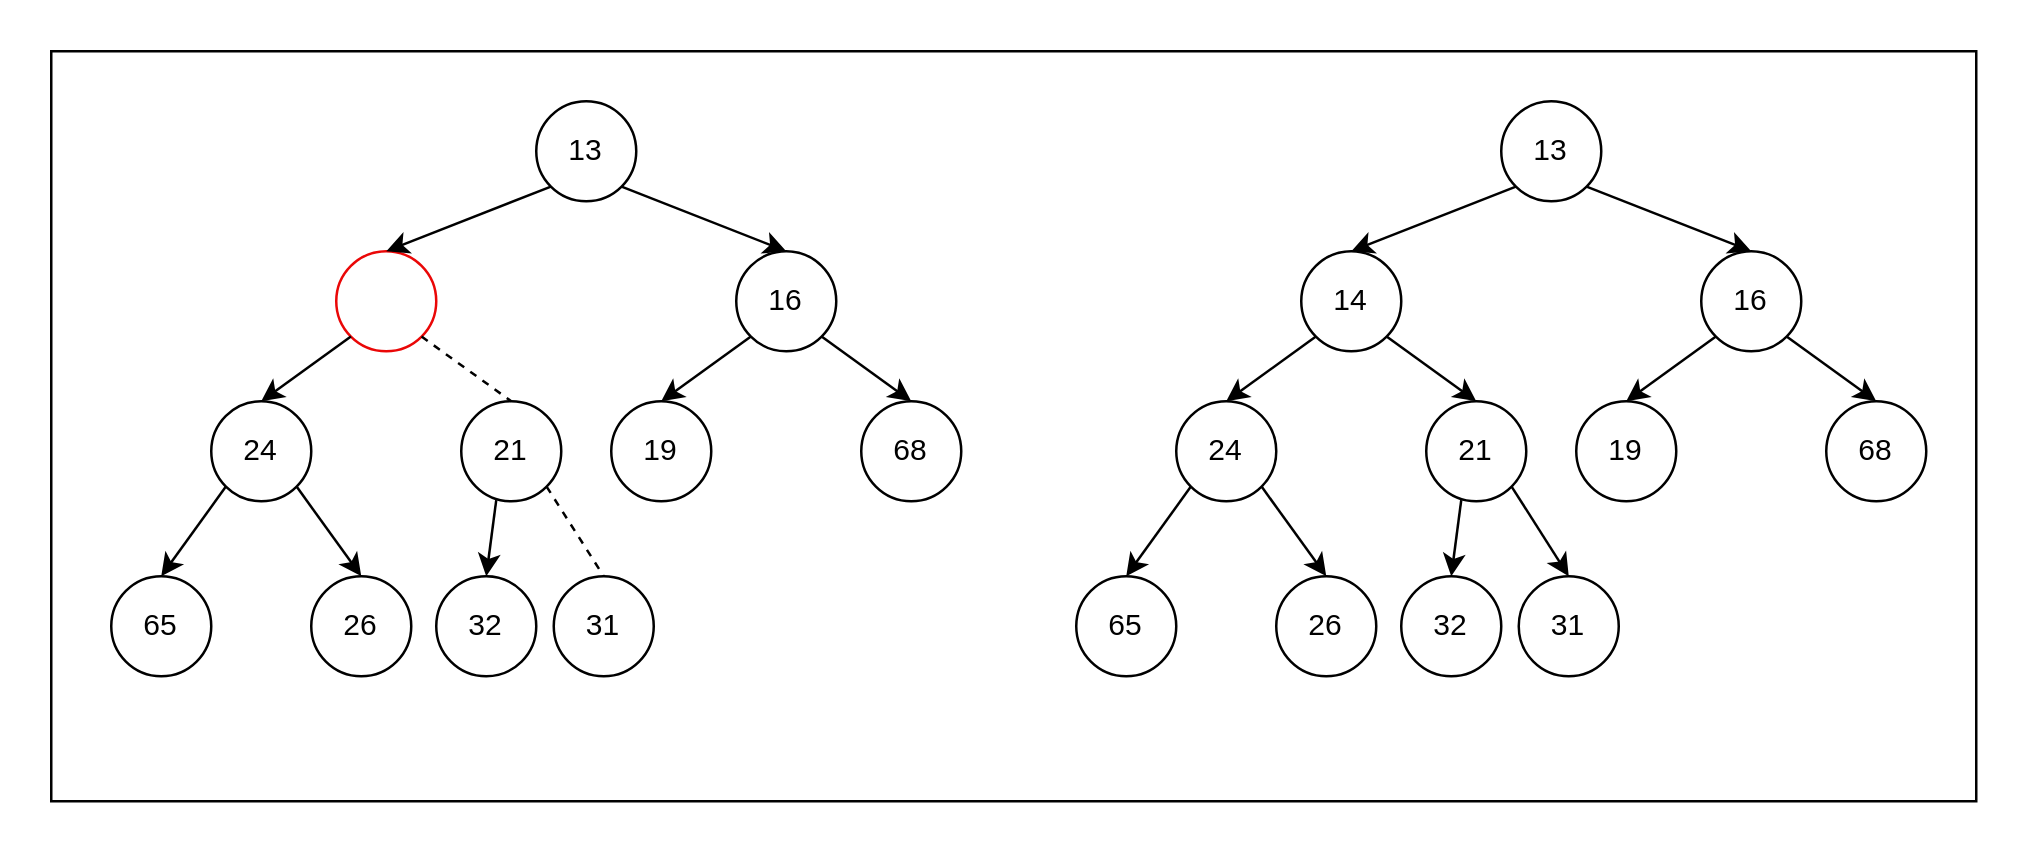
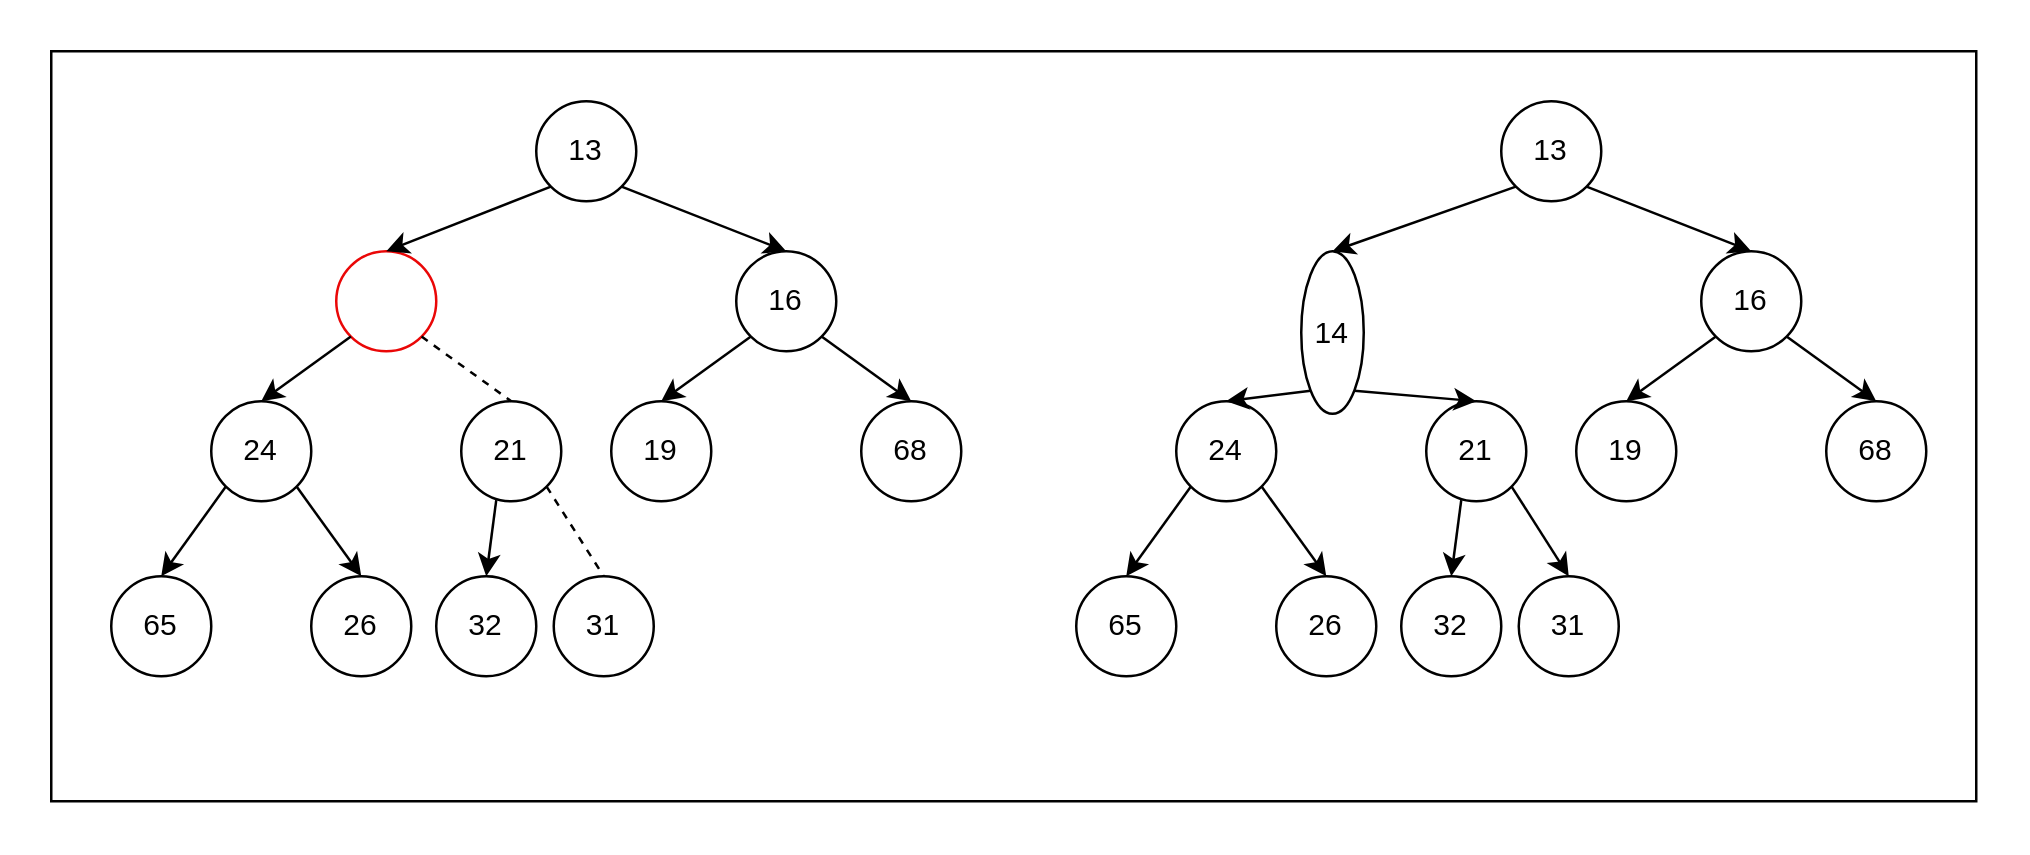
  <mxCell id="0" />
  <mxCell id="1" parent="0" />
  <mxCell id="2" value="" style="rounded=0;whiteSpace=wrap;html=1;strokeColor=#000000;fontColor=#000000;" vertex="1" parent="1"><mxGeometry x="20" y="20" width="770" height="300" as="geometry" /></mxCell>
  <mxCell id="3" value="13" style="ellipse;whiteSpace=wrap;html=1;aspect=fixed;" vertex="1" parent="1"><mxGeometry x="214" y="40" width="40" height="40" as="geometry" /></mxCell>
  <mxCell id="4" value="" style="ellipse;whiteSpace=wrap;html=1;aspect=fixed;strokeColor=#EA0707;" vertex="1" parent="1"><mxGeometry x="134" y="100" width="40" height="40" as="geometry" /></mxCell>
  <mxCell id="5" value="16" style="ellipse;whiteSpace=wrap;html=1;aspect=fixed;" vertex="1" parent="1"><mxGeometry x="294" y="100" width="40" height="40" as="geometry" /></mxCell>
  <mxCell id="6" value="24" style="ellipse;whiteSpace=wrap;html=1;aspect=fixed;" vertex="1" parent="1"><mxGeometry x="84" y="160" width="40" height="40" as="geometry" /></mxCell>
  <mxCell id="7" value="68" style="ellipse;whiteSpace=wrap;html=1;aspect=fixed;" vertex="1" parent="1"><mxGeometry x="344" y="160" width="40" height="40" as="geometry" /></mxCell>
  <mxCell id="8" value="19" style="ellipse;whiteSpace=wrap;html=1;aspect=fixed;" vertex="1" parent="1"><mxGeometry x="244" y="160" width="40" height="40" as="geometry" /></mxCell>
  <mxCell id="9" value="21" style="ellipse;whiteSpace=wrap;html=1;aspect=fixed;strokeColor=#000000;" vertex="1" parent="1"><mxGeometry x="184" y="160" width="40" height="40" as="geometry" /></mxCell>
  <mxCell id="10" value="65" style="ellipse;whiteSpace=wrap;html=1;aspect=fixed;" vertex="1" parent="1"><mxGeometry x="44" y="230" width="40" height="40" as="geometry" /></mxCell>
  <mxCell id="11" value="32" style="ellipse;whiteSpace=wrap;html=1;aspect=fixed;" vertex="1" parent="1"><mxGeometry x="174" y="230" width="40" height="40" as="geometry" /></mxCell>
  <mxCell id="12" value="26" style="ellipse;whiteSpace=wrap;html=1;aspect=fixed;" vertex="1" parent="1"><mxGeometry x="124" y="230" width="40" height="40" as="geometry" /></mxCell>
  <mxCell id="13" value="" style="endArrow=classic;html=1;rounded=0;entryX=0.5;entryY=0;entryDx=0;entryDy=0;exitX=0;exitY=1;exitDx=0;exitDy=0;" edge="1" parent="1" source="3" target="4"><mxGeometry width="50" height="50" relative="1" as="geometry"><mxPoint x="214" y="100" as="sourcePoint" /><mxPoint x="324" y="190" as="targetPoint" /></mxGeometry></mxCell>
  <mxCell id="14" value="" style="endArrow=classic;html=1;rounded=0;entryX=0.5;entryY=0;entryDx=0;entryDy=0;exitX=1;exitY=1;exitDx=0;exitDy=0;" edge="1" parent="1" source="3" target="5"><mxGeometry width="50" height="50" relative="1" as="geometry"><mxPoint x="304" y="60" as="sourcePoint" /><mxPoint x="178" y="116" as="targetPoint" /></mxGeometry></mxCell>
  <mxCell id="15" value="" style="endArrow=classic;html=1;rounded=0;entryX=0.5;entryY=0;entryDx=0;entryDy=0;exitX=0;exitY=1;exitDx=0;exitDy=0;" edge="1" parent="1" source="4" target="6"><mxGeometry width="50" height="50" relative="1" as="geometry"><mxPoint x="230" y="84" as="sourcePoint" /><mxPoint x="178" y="116" as="targetPoint" /></mxGeometry></mxCell>
  <mxCell id="16" value="" style="endArrow=classic;html=1;rounded=0;entryX=0.5;entryY=0;entryDx=0;entryDy=0;exitX=0;exitY=1;exitDx=0;exitDy=0;" edge="1" parent="1" source="6" target="10"><mxGeometry width="50" height="50" relative="1" as="geometry"><mxPoint x="150" y="144" as="sourcePoint" /><mxPoint x="128" y="176" as="targetPoint" /></mxGeometry></mxCell>
  <mxCell id="17" value="" style="endArrow=classic;html=1;rounded=0;entryX=0.5;entryY=0;entryDx=0;entryDy=0;exitX=1;exitY=1;exitDx=0;exitDy=0;" edge="1" parent="1" source="6" target="12"><mxGeometry width="50" height="50" relative="1" as="geometry"><mxPoint x="100" y="204" as="sourcePoint" /><mxPoint x="74" y="240" as="targetPoint" /></mxGeometry></mxCell>
  <mxCell id="18" value="" style="endArrow=classic;html=1;rounded=0;entryX=0.5;entryY=0;entryDx=0;entryDy=0;exitX=0.35;exitY=0.988;exitDx=0;exitDy=0;exitPerimeter=0;" edge="1" parent="1" source="9" target="11"><mxGeometry width="50" height="50" relative="1" as="geometry"><mxPoint x="128" y="204" as="sourcePoint" /><mxPoint x="154" y="240" as="targetPoint" /></mxGeometry></mxCell>
  <mxCell id="19" value="" style="endArrow=classic;html=1;rounded=0;entryX=0.5;entryY=0;entryDx=0;entryDy=0;exitX=0;exitY=1;exitDx=0;exitDy=0;" edge="1" parent="1" source="5" target="8"><mxGeometry width="50" height="50" relative="1" as="geometry"><mxPoint x="208" y="210" as="sourcePoint" /><mxPoint x="204" y="240" as="targetPoint" /></mxGeometry></mxCell>
  <mxCell id="20" value="" style="endArrow=classic;html=1;rounded=0;entryX=0.5;entryY=0;entryDx=0;entryDy=0;exitX=1;exitY=1;exitDx=0;exitDy=0;" edge="1" parent="1" source="5" target="7"><mxGeometry width="50" height="50" relative="1" as="geometry"><mxPoint x="310" y="144" as="sourcePoint" /><mxPoint x="274" y="170" as="targetPoint" /></mxGeometry></mxCell>
  <mxCell id="21" value="31" style="ellipse;whiteSpace=wrap;html=1;aspect=fixed;strokeColor=#000000;" vertex="1" parent="1"><mxGeometry x="221" y="230" width="40" height="40" as="geometry" /></mxCell>
  <mxCell id="22" value="" style="endArrow=none;dashed=1;html=1;rounded=0;strokeColor=#000000;fontColor=#000000;exitX=1;exitY=1;exitDx=0;exitDy=0;entryX=0.5;entryY=0;entryDx=0;entryDy=0;" edge="1" parent="1" source="9" target="21"><mxGeometry width="50" height="50" relative="1" as="geometry"><mxPoint x="-6" y="210" as="sourcePoint" /><mxPoint x="34" y="250" as="targetPoint" /></mxGeometry></mxCell>
  <mxCell id="23" value="" style="endArrow=none;dashed=1;html=1;rounded=0;strokeColor=#000000;fontColor=#000000;exitX=1;exitY=1;exitDx=0;exitDy=0;entryX=0.5;entryY=0;entryDx=0;entryDy=0;" edge="1" parent="1" source="4" target="9"><mxGeometry width="50" height="50" relative="1" as="geometry"><mxPoint x="228" y="204" as="sourcePoint" /><mxPoint x="251" y="240" as="targetPoint" /></mxGeometry></mxCell>
  <mxCell id="24" value="13" style="ellipse;whiteSpace=wrap;html=1;aspect=fixed;" vertex="1" parent="1"><mxGeometry x="600" y="40" width="40" height="40" as="geometry" /></mxCell>
- <mxCell id="25" value="14" style="ellipse;whiteSpace=wrap;html=1;aspect=fixed;strokeColor=#000000;" vertex="1" parent="1"><mxGeometry x="520" y="100" width="40" height="40" as="geometry" /></mxCell>
+ <mxCell id="25" value="14" style="ellipse;whiteSpace=wrap;html=1;aspect=fixed;strokeColor=#000000;" vertex="1" parent="1"><mxGeometry x="520" y="100" width="25" height="65" as="geometry" /></mxCell>
  <mxCell id="26" value="16" style="ellipse;whiteSpace=wrap;html=1;aspect=fixed;" vertex="1" parent="1"><mxGeometry x="680" y="100" width="40" height="40" as="geometry" /></mxCell>
  <mxCell id="27" value="24" style="ellipse;whiteSpace=wrap;html=1;aspect=fixed;" vertex="1" parent="1"><mxGeometry x="470" y="160" width="40" height="40" as="geometry" /></mxCell>
  <mxCell id="28" value="68" style="ellipse;whiteSpace=wrap;html=1;aspect=fixed;" vertex="1" parent="1"><mxGeometry x="730" y="160" width="40" height="40" as="geometry" /></mxCell>
  <mxCell id="29" value="19" style="ellipse;whiteSpace=wrap;html=1;aspect=fixed;" vertex="1" parent="1"><mxGeometry x="630" y="160" width="40" height="40" as="geometry" /></mxCell>
  <mxCell id="30" value="21" style="ellipse;whiteSpace=wrap;html=1;aspect=fixed;strokeColor=#000000;" vertex="1" parent="1"><mxGeometry x="570" y="160" width="40" height="40" as="geometry" /></mxCell>
  <mxCell id="31" value="65" style="ellipse;whiteSpace=wrap;html=1;aspect=fixed;" vertex="1" parent="1"><mxGeometry x="430" y="230" width="40" height="40" as="geometry" /></mxCell>
  <mxCell id="32" value="32" style="ellipse;whiteSpace=wrap;html=1;aspect=fixed;" vertex="1" parent="1"><mxGeometry x="560" y="230" width="40" height="40" as="geometry" /></mxCell>
  <mxCell id="33" value="26" style="ellipse;whiteSpace=wrap;html=1;aspect=fixed;" vertex="1" parent="1"><mxGeometry x="510" y="230" width="40" height="40" as="geometry" /></mxCell>
  <mxCell id="34" value="" style="endArrow=classic;html=1;rounded=0;entryX=0.5;entryY=0;entryDx=0;entryDy=0;exitX=0;exitY=1;exitDx=0;exitDy=0;" edge="1" parent="1" source="24" target="25"><mxGeometry width="50" height="50" relative="1" as="geometry"><mxPoint x="600" y="100" as="sourcePoint" /><mxPoint x="710" y="190" as="targetPoint" /></mxGeometry></mxCell>
  <mxCell id="35" value="" style="endArrow=classic;html=1;rounded=0;entryX=0.5;entryY=0;entryDx=0;entryDy=0;exitX=1;exitY=1;exitDx=0;exitDy=0;" edge="1" parent="1" source="24" target="26"><mxGeometry width="50" height="50" relative="1" as="geometry"><mxPoint x="690" y="60" as="sourcePoint" /><mxPoint x="564" y="116" as="targetPoint" /></mxGeometry></mxCell>
  <mxCell id="36" value="" style="endArrow=classic;html=1;rounded=0;entryX=0.5;entryY=0;entryDx=0;entryDy=0;exitX=0;exitY=1;exitDx=0;exitDy=0;" edge="1" parent="1" source="25" target="27"><mxGeometry width="50" height="50" relative="1" as="geometry"><mxPoint x="616" y="84" as="sourcePoint" /><mxPoint x="564" y="116" as="targetPoint" /></mxGeometry></mxCell>
  <mxCell id="37" value="" style="endArrow=classic;html=1;rounded=0;entryX=0.5;entryY=0;entryDx=0;entryDy=0;exitX=0;exitY=1;exitDx=0;exitDy=0;" edge="1" parent="1" source="27" target="31"><mxGeometry width="50" height="50" relative="1" as="geometry"><mxPoint x="536" y="144" as="sourcePoint" /><mxPoint x="514" y="176" as="targetPoint" /></mxGeometry></mxCell>
  <mxCell id="38" value="" style="endArrow=classic;html=1;rounded=0;entryX=0.5;entryY=0;entryDx=0;entryDy=0;exitX=1;exitY=1;exitDx=0;exitDy=0;" edge="1" parent="1" source="27" target="33"><mxGeometry width="50" height="50" relative="1" as="geometry"><mxPoint x="486" y="204" as="sourcePoint" /><mxPoint x="460" y="240" as="targetPoint" /></mxGeometry></mxCell>
  <mxCell id="39" value="" style="endArrow=classic;html=1;rounded=0;entryX=0.5;entryY=0;entryDx=0;entryDy=0;exitX=0.35;exitY=0.988;exitDx=0;exitDy=0;exitPerimeter=0;" edge="1" parent="1" source="30" target="32"><mxGeometry width="50" height="50" relative="1" as="geometry"><mxPoint x="514" y="204" as="sourcePoint" /><mxPoint x="540" y="240" as="targetPoint" /></mxGeometry></mxCell>
  <mxCell id="40" value="" style="endArrow=classic;html=1;rounded=0;entryX=0.5;entryY=0;entryDx=0;entryDy=0;exitX=0;exitY=1;exitDx=0;exitDy=0;" edge="1" parent="1" source="26" target="29"><mxGeometry width="50" height="50" relative="1" as="geometry"><mxPoint x="594" y="210" as="sourcePoint" /><mxPoint x="590" y="240" as="targetPoint" /></mxGeometry></mxCell>
  <mxCell id="41" value="" style="endArrow=classic;html=1;rounded=0;entryX=0.5;entryY=0;entryDx=0;entryDy=0;exitX=1;exitY=1;exitDx=0;exitDy=0;" edge="1" parent="1" source="26" target="28"><mxGeometry width="50" height="50" relative="1" as="geometry"><mxPoint x="696" y="144" as="sourcePoint" /><mxPoint x="660" y="170" as="targetPoint" /></mxGeometry></mxCell>
  <mxCell id="42" value="31" style="ellipse;whiteSpace=wrap;html=1;aspect=fixed;strokeColor=#000000;" vertex="1" parent="1"><mxGeometry x="607" y="230" width="40" height="40" as="geometry" /></mxCell>
  <mxCell id="43" value="" style="endArrow=classic;html=1;rounded=0;strokeColor=#000000;fontColor=#000000;exitX=1;exitY=1;exitDx=0;exitDy=0;entryX=0.5;entryY=0;entryDx=0;entryDy=0;" edge="1" parent="1" source="25" target="30"><mxGeometry width="50" height="50" relative="1" as="geometry"><mxPoint x="370" y="250" as="sourcePoint" /><mxPoint x="420" y="200" as="targetPoint" /></mxGeometry></mxCell>
  <mxCell id="44" value="" style="endArrow=classic;html=1;rounded=0;strokeColor=#000000;fontColor=#000000;exitX=1;exitY=1;exitDx=0;exitDy=0;entryX=0.5;entryY=0;entryDx=0;entryDy=0;" edge="1" parent="1" source="30" target="42"><mxGeometry width="50" height="50" relative="1" as="geometry"><mxPoint x="564" y="144" as="sourcePoint" /><mxPoint x="600" y="170" as="targetPoint" /></mxGeometry></mxCell>
